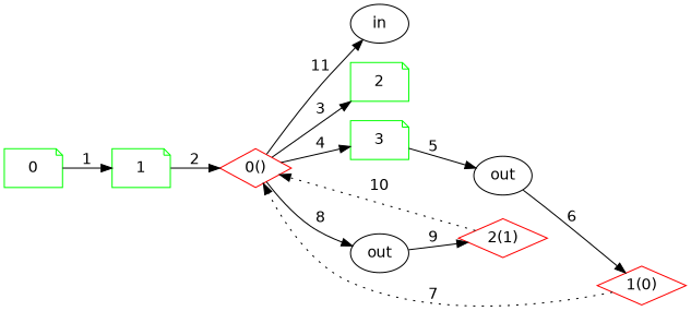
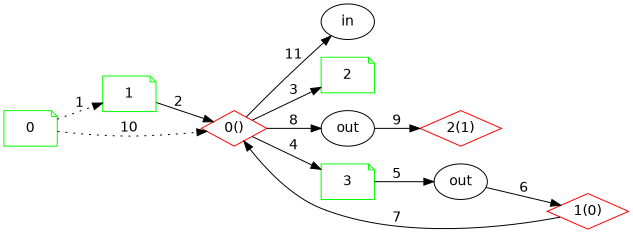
  digraph {
    fontname="DejaVu Sans"
    rankdir=LR
    node [fontname="DejaVu Sans" shape=note color=green]
    edge [fontname="DejaVu Sans" style=solid]
    n1 [label=in shape=ellipse color=""]
    n2 [label=0]
    n3 [label=1]
    n4 [color=red label="0()" shape=diamond]
    n5 [label=2]
    n6 [label=out shape=ellipse color=""]
    n7 [label=3]
    n8 [color=red label="2(1)" shape=diamond]
    n9 [label=out shape=ellipse color=""]
    n10 [color=red label="1(0)" shape=diamond]
-   n2 -> n3 [label=1]
+   n2 -> n3 [label=1 style=dotted]
    n3 -> n4 [label=2]
    n4 -> n1 [label=11]
    n4 -> n5 [label=3]
    n4 -> n6 [label=8]
    n4 -> n7 [label=4]
    n6 -> n8 [label=9]
    n7 -> n9 [label=5]
-   n8 -> n4 [label=10 style=dotted]
+   n2 -> n4 [label=10 style=dotted]
    n9 -> n10 [label=6]
-   n10 -> n4 [label=7 style=dotted]
+   n10 -> n4 [label=7]
  }
